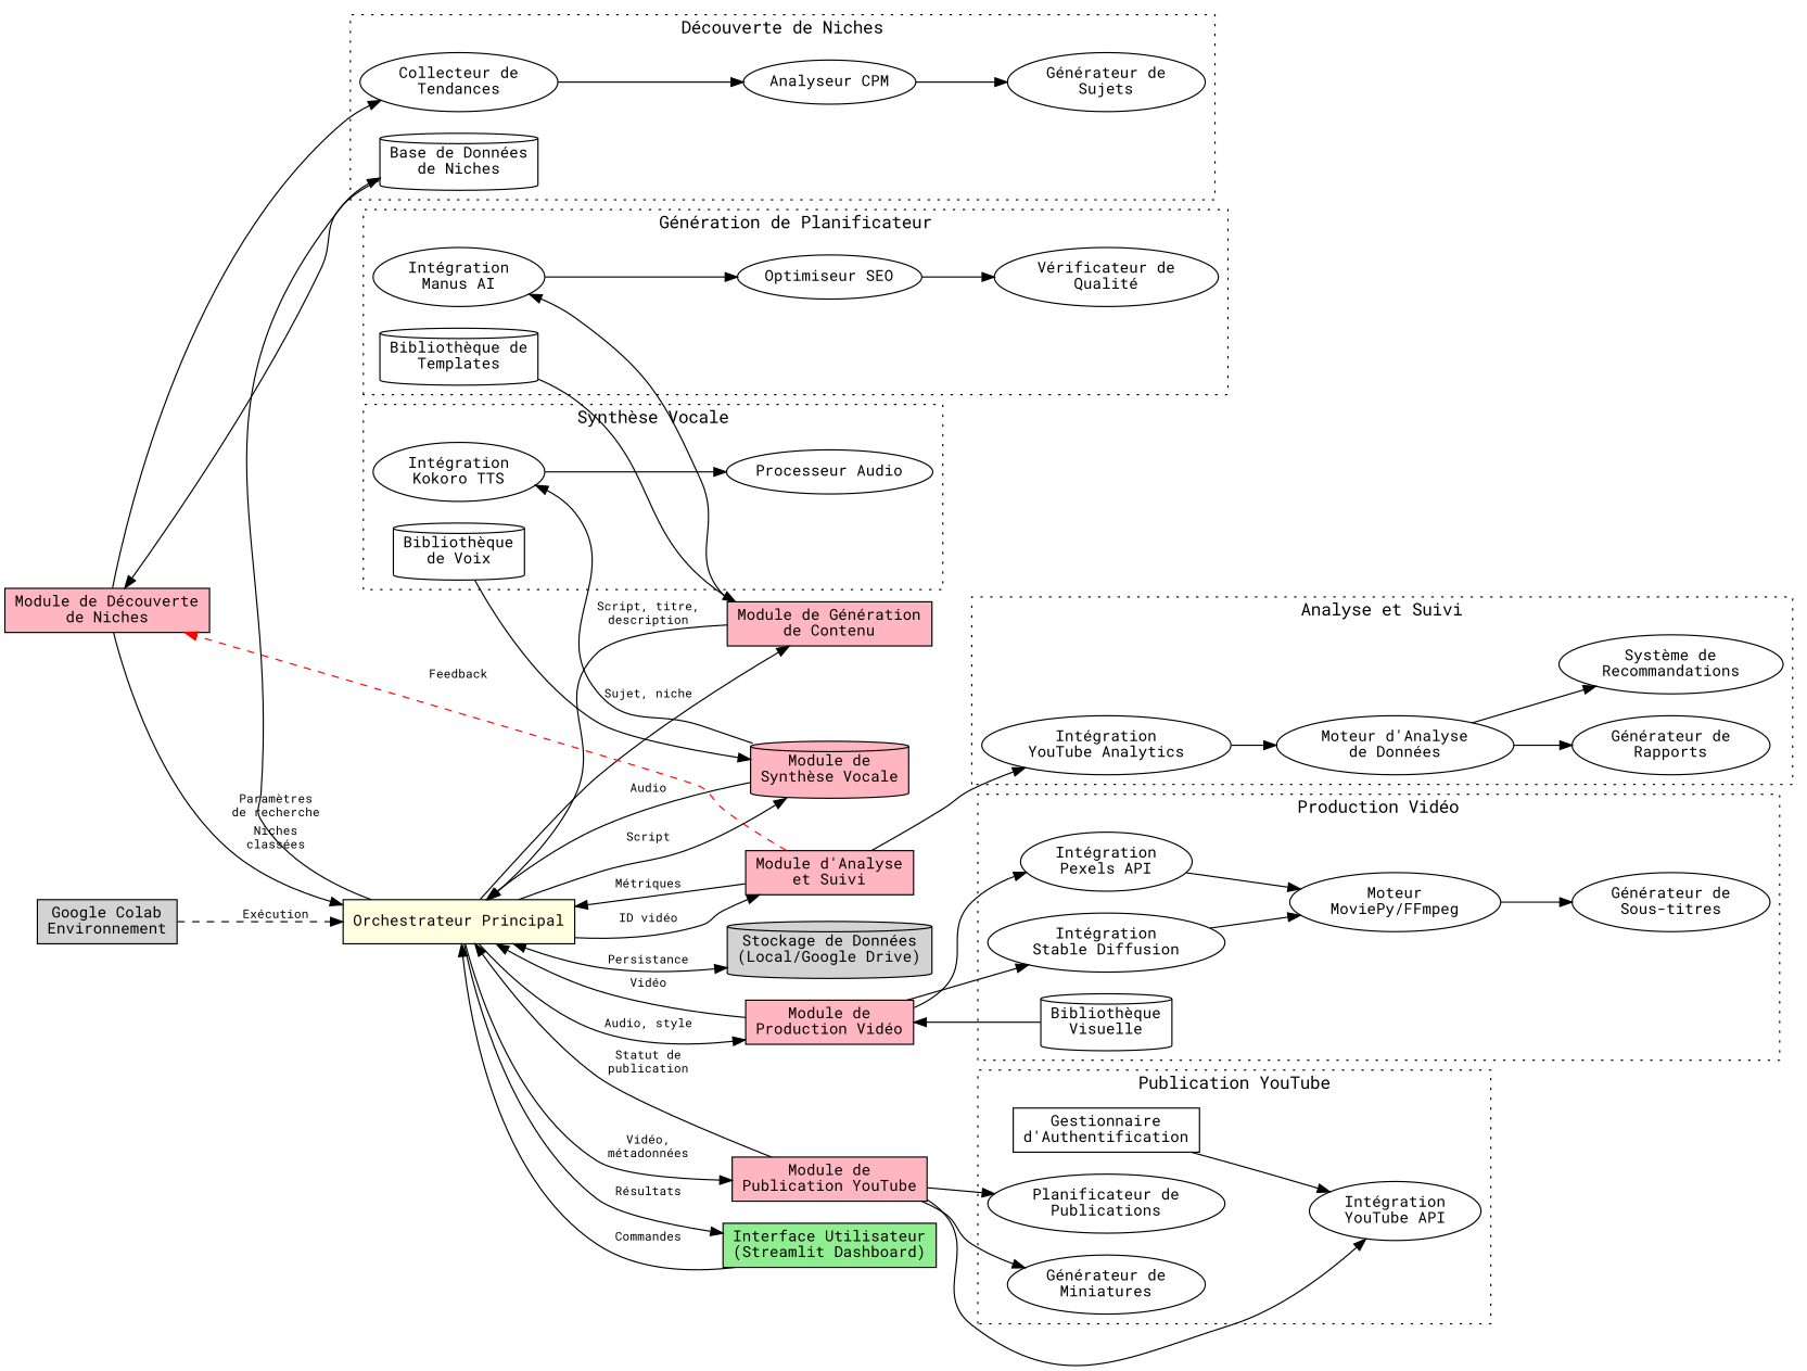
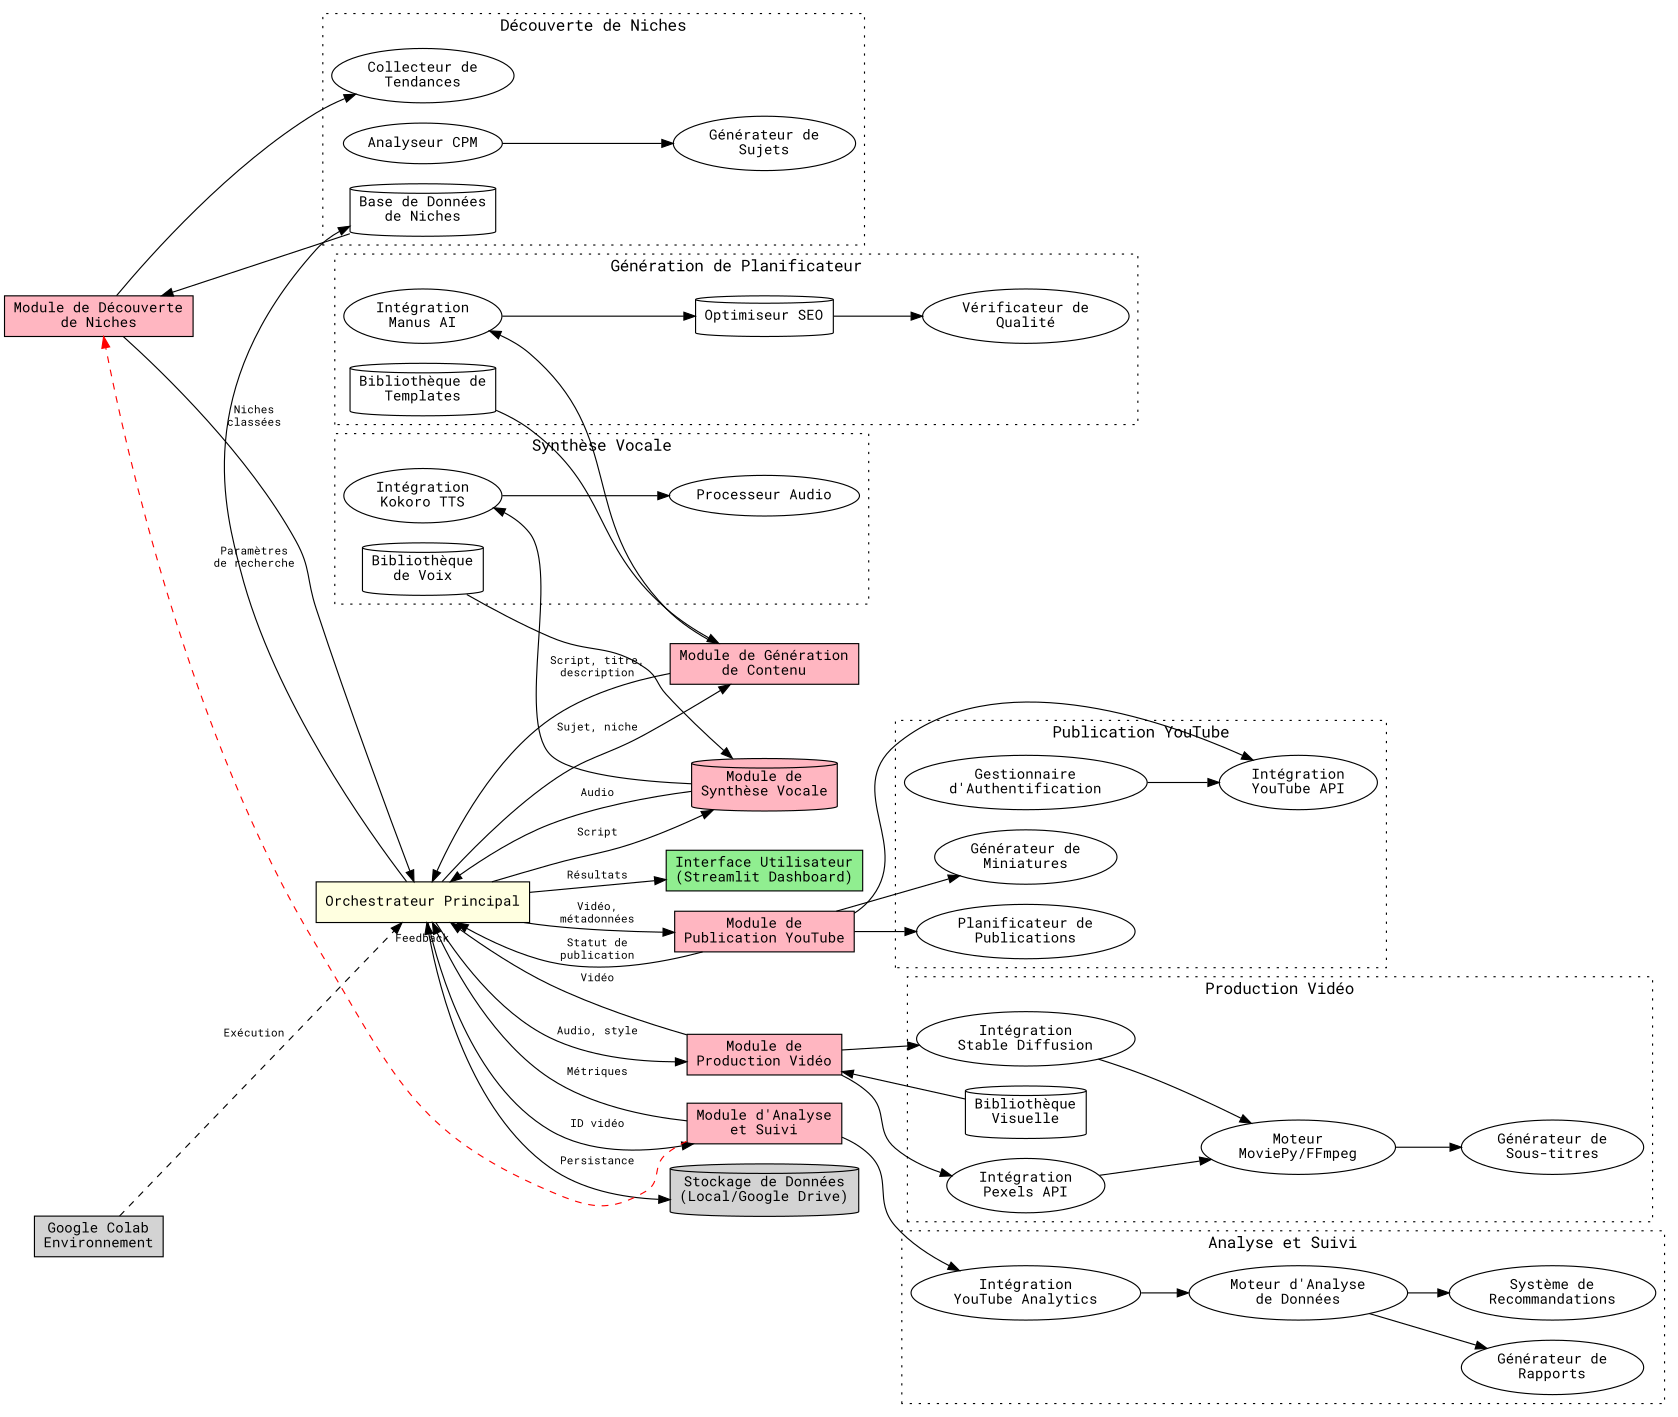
  digraph {
    fontname="Roboto Mono"
    rankdir=LR
    node [fillcolor=white fontname="Roboto Mono" fontsize=12 shape=ellipse style=filled]
    edge [fontname="Roboto Mono" fontsize=10]
    n1 [label="Collecteur de\nTendances"]
    n2 [label="Analyseur CPM"]
    n3 [label="Générateur de\nSujets"]
    n4 [label="Base de Données\nde Niches" shape=cylinder]
    n5 [label="Intégration\nManus AI"]
-   n6 [label="Optimiseur SEO"]
+   n6 [label="Optimiseur SEO" shape=cylinder]
    n7 [label="Vérificateur de\nQualité"]
    n8 [label="Bibliothèque de\nTemplates" shape=cylinder]
    n9 [label="Intégration\nKokoro TTS"]
    n10 [label="Processeur Audio"]
    n11 [label="Bibliothèque\nde Voix" shape=cylinder]
    n12 [label="Intégration\nPexels API"]
    n13 [label="Intégration\nStable Diffusion"]
    n14 [label="Moteur\nMoviePy/FFmpeg"]
    n15 [label="Générateur de\nSous-titres"]
    n16 [label="Bibliothèque\nVisuelle" shape=cylinder]
    n17 [label="Intégration\nYouTube API"]
-   n18 [label="Gestionnaire\nd'Authentification" shape=box]
+   n18 [label="Gestionnaire\nd'Authentification"]
    n19 [label="Planificateur de\nPublications"]
    n20 [label="Générateur de\nMiniatures"]
    n21 [label="Intégration\nYouTube Analytics"]
    n22 [label="Moteur d'Analyse\nde Données"]
    n23 [label="Générateur de\nRapports"]
    n24 [label="Système de\nRecommandations"]
    n25 [fillcolor=lightpink label="Module de Découverte\nde Niches" shape=box]
    n26 [fillcolor=lightpink label="Module de Génération\nde Contenu" shape=box]
    n27 [fillcolor=lightpink label="Module de\nSynthèse Vocale" shape=cylinder]
    n28 [fillcolor=lightpink label="Module de\nProduction Vidéo" shape=box]
    n29 [fillcolor=lightgreen label="Interface Utilisateur\n(Streamlit Dashboard)" shape=box]
    n30 [fillcolor=lightyellow label="Orchestrateur Principal" shape=box]
    n31 [fillcolor=lightpink label="Module de\nPublication YouTube" shape=box]
    n32 [fillcolor=lightpink label="Module d'Analyse\net Suivi" shape=box]
    n33 [fillcolor=lightgrey label="Stockage de Données\n(Local/Google Drive)" shape=cylinder]
    n34 [fillcolor=lightgrey label="Google Colab\nEnvironnement" shape=cloud]
    subgraph cluster_1 {
      label="Découverte de Niches"
      style=dotted
      n1
      n2
      n3
      n4
    }
    subgraph cluster_2 {
      label="Génération de Planificateur"
      style=dotted
      n5
      n6
      n7
      n8
    }
    subgraph cluster_3 {
      label="Synthèse Vocale"
      style=dotted
      n9
      n10
      n11
    }
    subgraph cluster_4 {
      label="Production Vidéo"
      style=dotted
      n12
      n13
      n14
      n15
      n16
    }
    subgraph cluster_5 {
      label="Publication YouTube"
      style=dotted
      n17
      n18
      n19
      n20
    }
    subgraph cluster_6 {
      label="Analyse et Suivi"
      style=dotted
      n21
      n22
      n23
      n24
    }
-   n1 -> n2
    n2 -> n3
    n4 -> n25
    n5 -> n6
    n6 -> n7
    n8 -> n26
    n9 -> n10
    n11 -> n27
    n12 -> n14
    n13 -> n14
    n14 -> n15
    n16 -> n28
    n18 -> n17
    n21 -> n22
    n22 -> n23
    n22 -> n24
    n25 -> n1
    n25 -> n30 [label="Niches\nclassées"]
    n26 -> n5
    n26 -> n30 [label="Script, titre,\ndescription"]
    n27 -> n9
    n27 -> n30 [label=Audio]
    n28 -> n12
    n28 -> n13
    n28 -> n30 [label="Vidéo"]
-   n29 -> n30 [label=Commandes]
    n30 -> n4 [label="Paramètres\nde recherche"]
    n30 -> n26 [label="Sujet, niche"]
    n30 -> n27 [label=Script]
    n30 -> n28 [label="Audio, style"]
    n30 -> n29 [label="Résultats"]
    n30 -> n31 [label="Vidéo,\nmétadonnées"]
    n30 -> n32 [label="ID vidéo"]
    n30 -> n33 [dir=both label=Persistance]
    n31 -> n17
    n31 -> n19
    n31 -> n20
    n31 -> n30 [label="Statut de\npublication"]
    n32 -> n21
    n32 -> n25 [color=red label=Feedback style=dashed]
    n32 -> n30 [label="Métriques"]
    n34 -> n30 [label="Exécution" style=dashed]
  }
